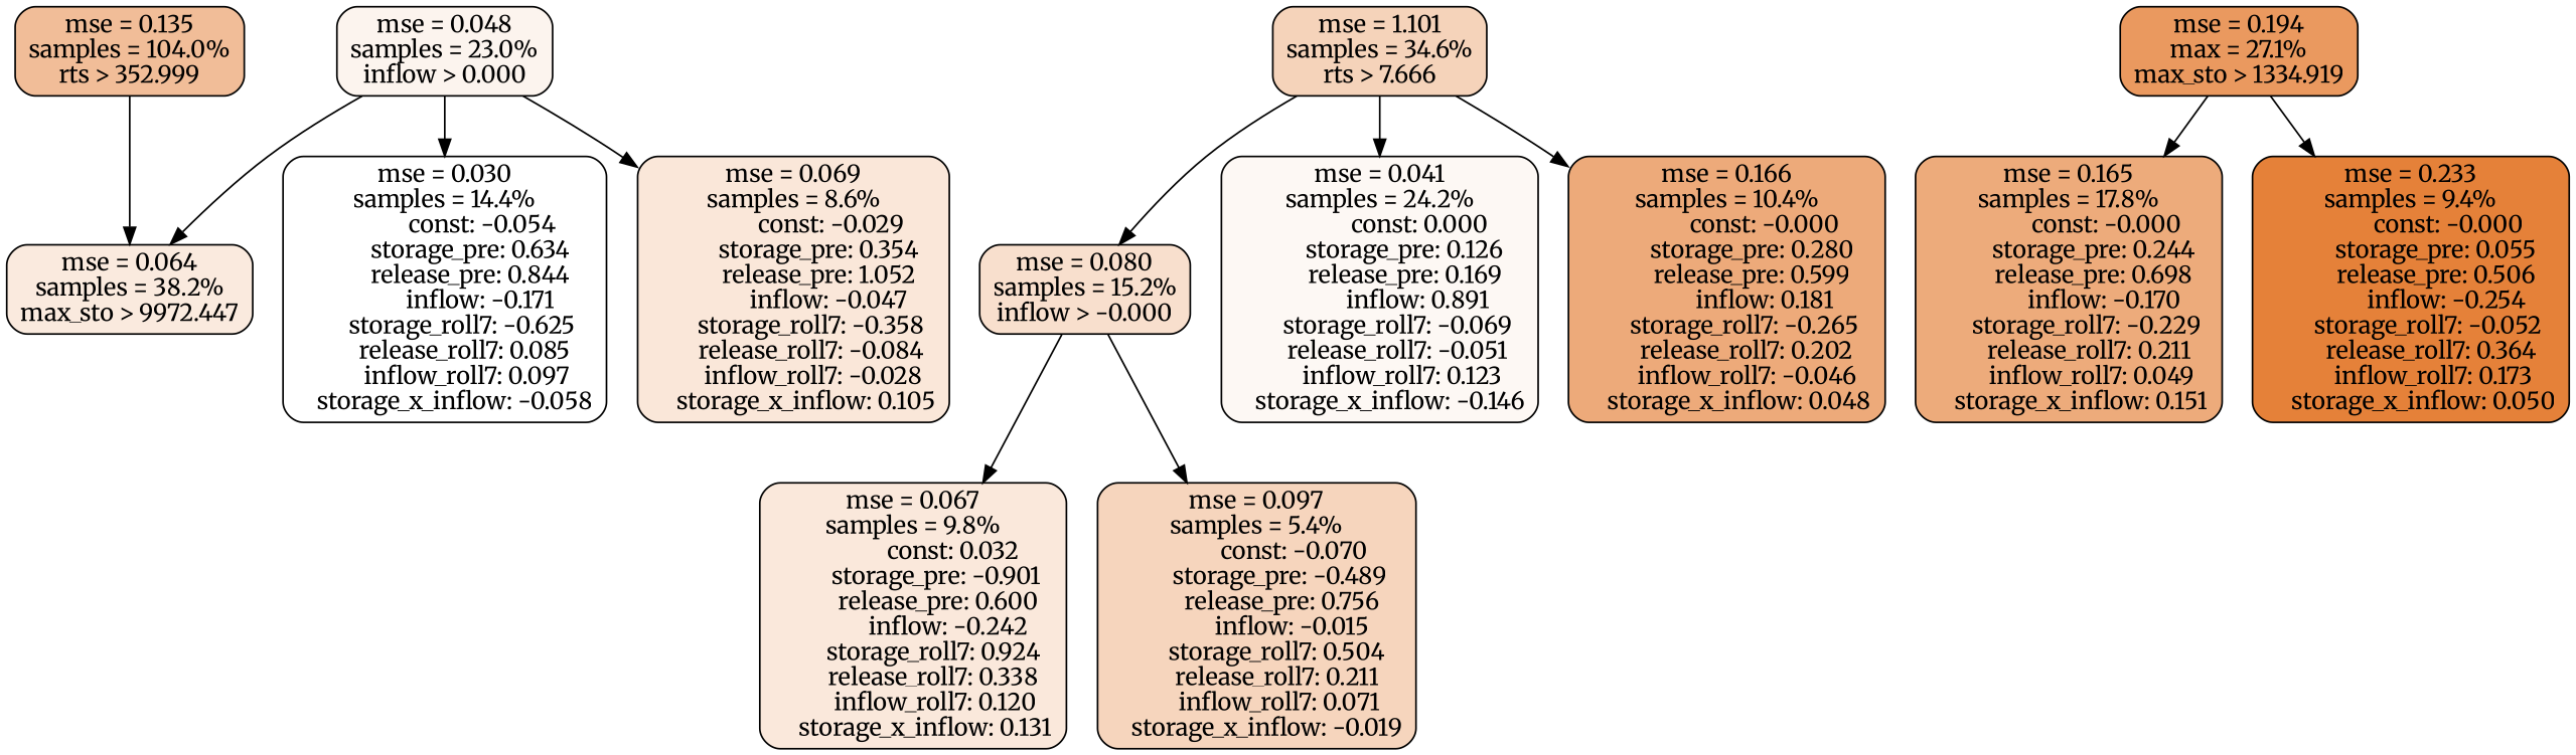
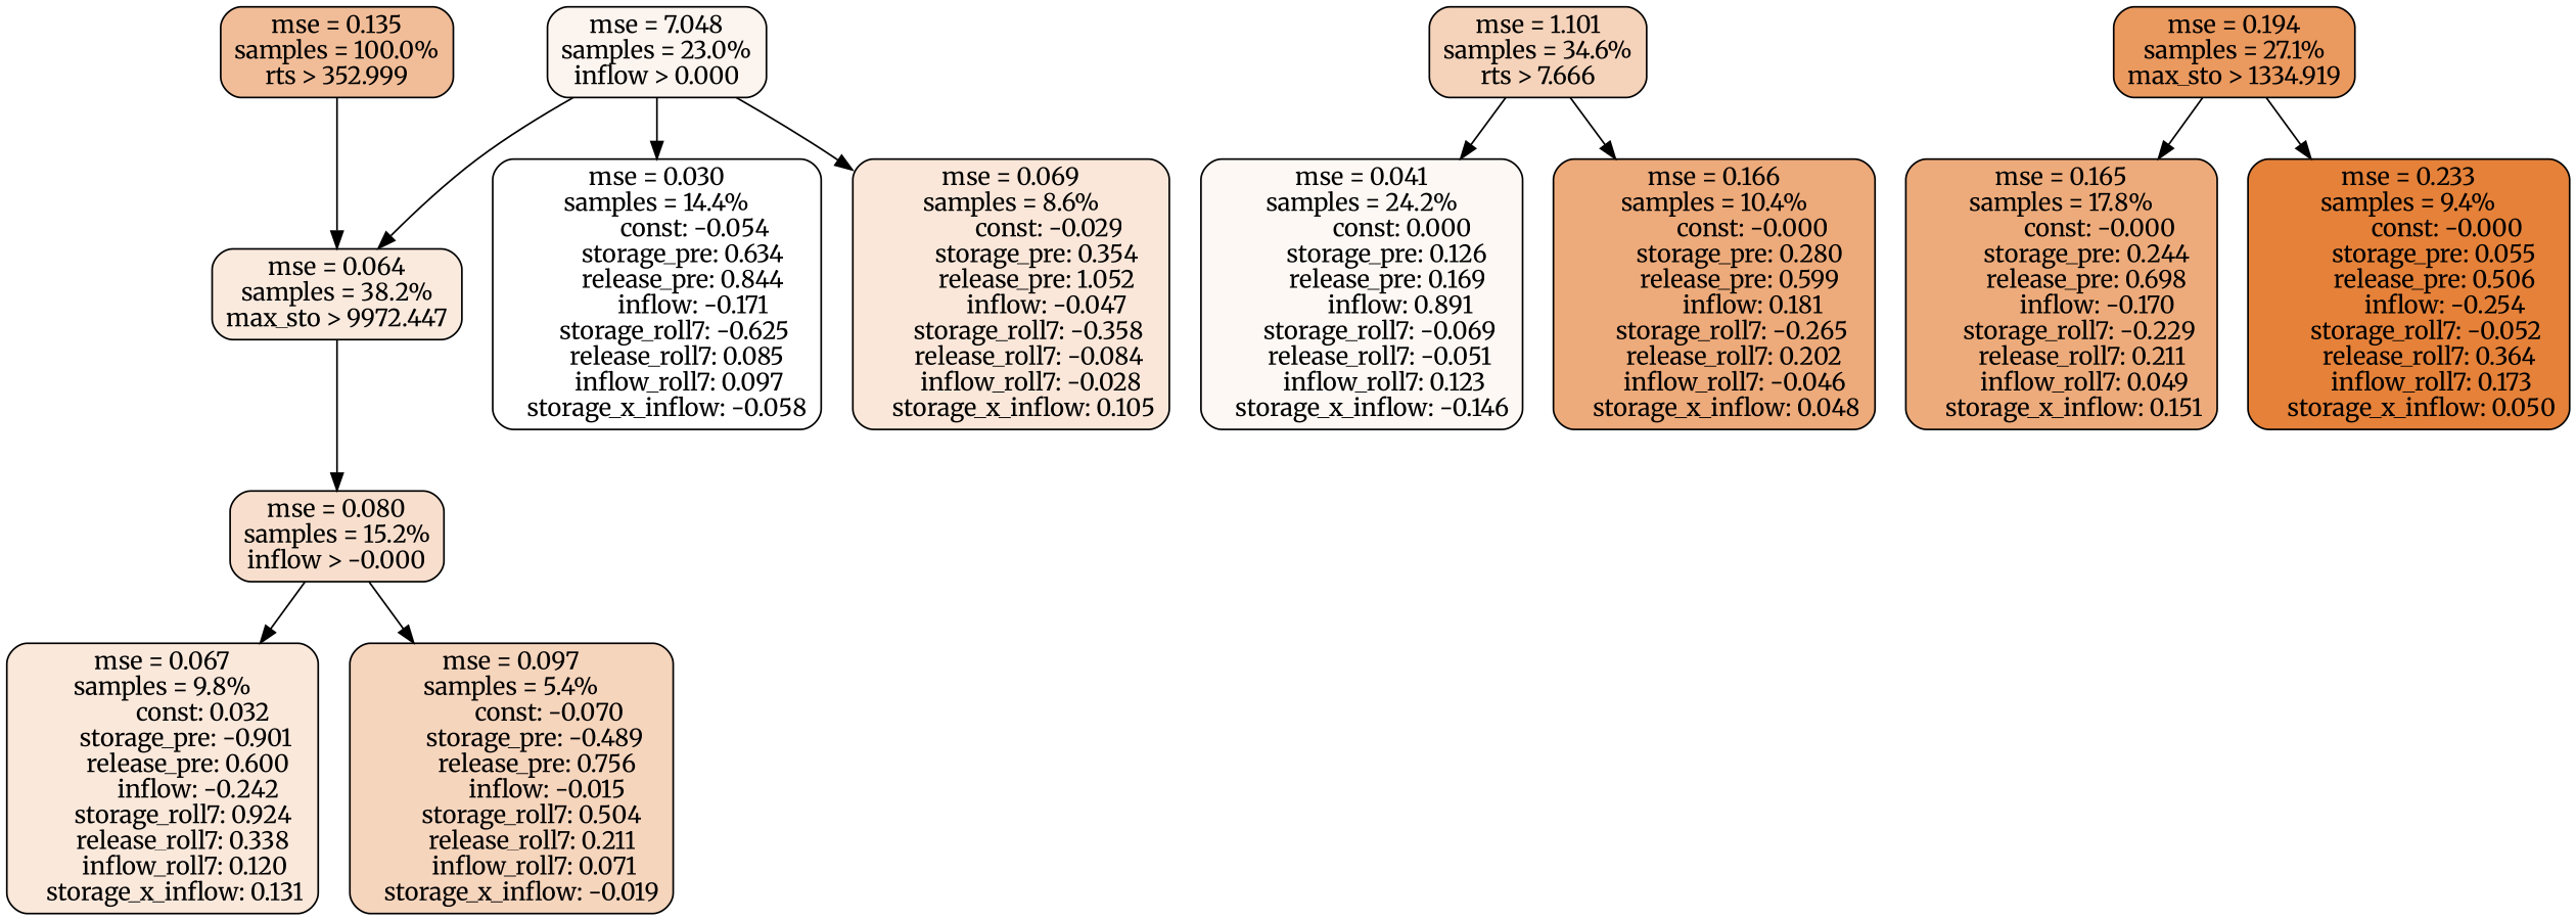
  digraph {
    fontname=Merriweather
    node [color=black fontname=Merriweather shape=rectangle style="filled, rounded"]
    edge [fontname=Merriweather]
-   n1 [fillcolor="#f1bd98" label="mse = 0.135\nsamples = 104.0%\nrts > 352.999"]
+   n1 [fillcolor="#f1bd98" label="mse = 0.135\nsamples = 100.0%\nrts > 352.999"]
    n2 [fillcolor="#faeade" label="mse = 0.064\nsamples = 38.2%\nmax_sto > 9972.447"]
    n3 [fillcolor="#f8dfcd" label="mse = 0.080\nsamples = 15.2%\ninflow > -0.000"]
-   n4 [fillcolor="#fcf4ee" label="mse = 0.048\nsamples = 23.0%\ninflow > 0.000"]
+   n4 [fillcolor="#fcf4ee" label="mse = 7.048\nsamples = 23.0%\ninflow > 0.000"]
    n5 [fillcolor="#ffffff" label="mse = 0.030\nsamples = 14.4%\n               const: -0.054\n          storage_pre: 0.634\n          release_pre: 0.844\n              inflow: -0.171\n       storage_roll7: -0.625\n        release_roll7: 0.085\n         inflow_roll7: 0.097\n    storage_x_inflow: -0.058"]
    n6 [fillcolor="#fae7d9" label="mse = 0.069\nsamples = 8.6%\n               const: -0.029\n          storage_pre: 0.354\n          release_pre: 1.052\n              inflow: -0.047\n       storage_roll7: -0.358\n       release_roll7: -0.084\n        inflow_roll7: -0.028\n     storage_x_inflow: 0.105"]
    n7 [fillcolor="#fae8db" label="mse = 0.067\nsamples = 9.8%\n                const: 0.032\n         storage_pre: -0.901\n          release_pre: 0.600\n              inflow: -0.242\n        storage_roll7: 0.924\n        release_roll7: 0.338\n         inflow_roll7: 0.120\n     storage_x_inflow: 0.131"]
    n8 [fillcolor="#f6d5bd" label="mse = 0.097\nsamples = 5.4%\n               const: -0.070\n         storage_pre: -0.489\n          release_pre: 0.756\n              inflow: -0.015\n        storage_roll7: 0.504\n        release_roll7: 0.211\n         inflow_roll7: 0.071\n    storage_x_inflow: -0.019"]
    n9 [fillcolor="#f5d3ba" label="mse = 1.101\nsamples = 34.6%\nrts > 7.666"]
    n10 [fillcolor="#fdf8f4" label="mse = 0.041\nsamples = 24.2%\n                const: 0.000\n          storage_pre: 0.126\n          release_pre: 0.169\n               inflow: 0.891\n       storage_roll7: -0.069\n       release_roll7: -0.051\n         inflow_roll7: 0.123\n    storage_x_inflow: -0.146"]
    n11 [fillcolor="#edaa7a" label="mse = 0.166\nsamples = 10.4%\n               const: -0.000\n          storage_pre: 0.280\n          release_pre: 0.599\n               inflow: 0.181\n       storage_roll7: -0.265\n        release_roll7: 0.202\n        inflow_roll7: -0.046\n     storage_x_inflow: 0.048"]
-   n12 [fillcolor="#ea995f" label="mse = 0.194\nmax = 27.1%\nmax_sto > 1334.919"]
+   n12 [fillcolor="#ea995f" label="mse = 0.194\nsamples = 27.1%\nmax_sto > 1334.919"]
    n13 [fillcolor="#edab7b" label="mse = 0.165\nsamples = 17.8%\n               const: -0.000\n          storage_pre: 0.244\n          release_pre: 0.698\n              inflow: -0.170\n       storage_roll7: -0.229\n        release_roll7: 0.211\n         inflow_roll7: 0.049\n     storage_x_inflow: 0.151"]
    n14 [fillcolor="#e58139" label="mse = 0.233\nsamples = 9.4%\n               const: -0.000\n          storage_pre: 0.055\n          release_pre: 0.506\n              inflow: -0.254\n       storage_roll7: -0.052\n        release_roll7: 0.364\n         inflow_roll7: 0.173\n     storage_x_inflow: 0.050"]
    n1 -> n2
-   n9 -> n3
+   n2 -> n3
    n3 -> n7
    n3 -> n8
    n4 -> n2
    n4 -> n5
    n4 -> n6
    n9 -> n10
    n9 -> n11
    n12 -> n13
    n12 -> n14
  }
